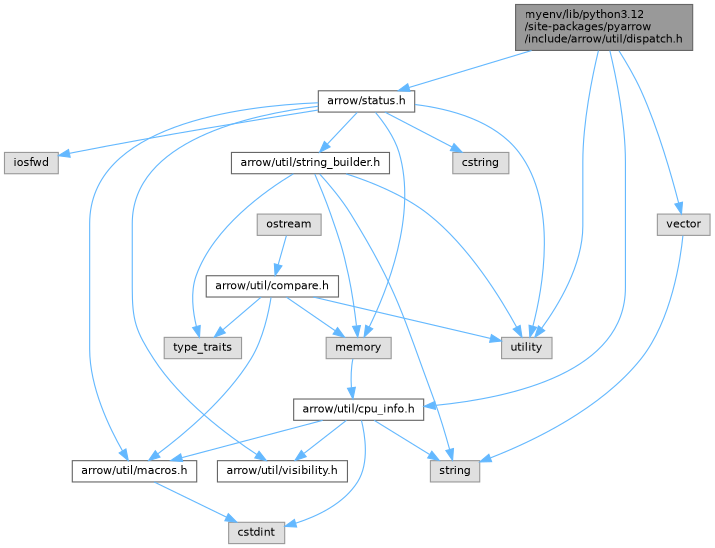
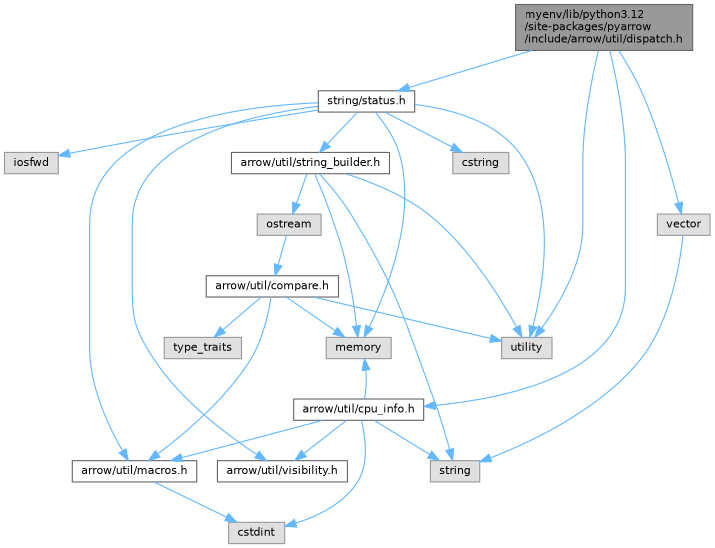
  digraph {
    node [color=grey60 fillcolor="#E0E0E0" fontname=Helvetica fontsize=10 shape=box style=filled]
    edge [color=steelblue1 fontname=Helvetica fontsize=10 labelfontname=Helvetica labelfontsize=10 style=solid]
    n1 [color=gray40 fillcolor=grey60 fontcolor=black height=0.2 label="myenv/lib/python3.12\l/site-packages/pyarrow\l/include/arrow/util/dispatch.h" width=0.4]
    n2 [height=0.2 label=utility width=0.4]
    n3 [height=0.2 label=vector width=0.4]
-   n4 [color=grey40 fillcolor=white height=0.2 label="arrow/status.h" width=0.4]
+   n4 [color=grey40 fillcolor=white height=0.2 label="string/status.h" width=0.4]
    n5 [color=grey40 fillcolor=white height=0.2 label="arrow/util/cpu_info.h" width=0.4]
    n6 [height=0.2 label=string width=0.4]
    n7 [height=0.2 label=cstring width=0.4]
    n8 [height=0.2 label=iosfwd width=0.4]
    n9 [height=0.2 label=memory width=0.4]
    n10 [color=grey40 fillcolor=white height=0.2 label="arrow/util/macros.h" width=0.4]
    n11 [color=grey40 fillcolor=white height=0.2 label="arrow/util/string_builder.h" width=0.4]
    n12 [color=grey40 fillcolor=white height=0.2 label="arrow/util/visibility.h" width=0.4]
    n13 [height=0.2 label=cstdint width=0.4]
    n14 [color=grey40 fillcolor=white height=0.2 label="arrow/util/compare.h" width=0.4]
    n15 [height=0.2 label=type_traits width=0.4]
    n16 [height=0.2 label=ostream width=0.4]
    n1 -> n2
    n1 -> n3
    n1 -> n4
    n1 -> n5
    n3 -> n6
    n4 -> n2
    n4 -> n7
    n4 -> n8
    n4 -> n9
    n4 -> n10
    n4 -> n11
    n4 -> n12
    n5 -> n6
-   n9 -> n5
+   n5 -> n9
    n5 -> n10
    n5 -> n12
    n5 -> n13
    n10 -> n13
    n11 -> n2
    n11 -> n6
    n11 -> n9
-   n11 -> n15
+   n11 -> n16
    n14 -> n2
    n14 -> n9
    n14 -> n10
    n14 -> n15
    n16 -> n14
  }
